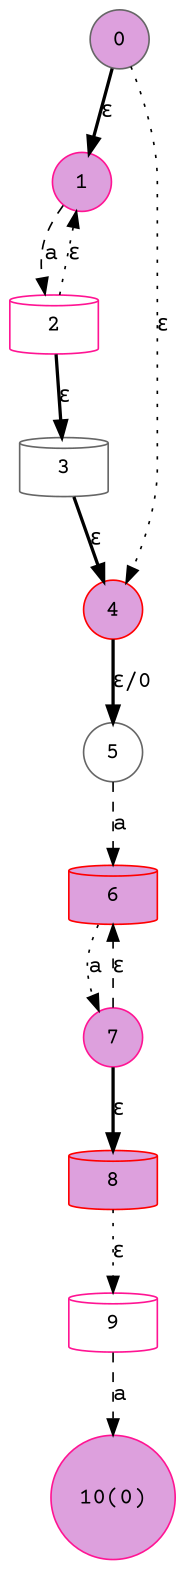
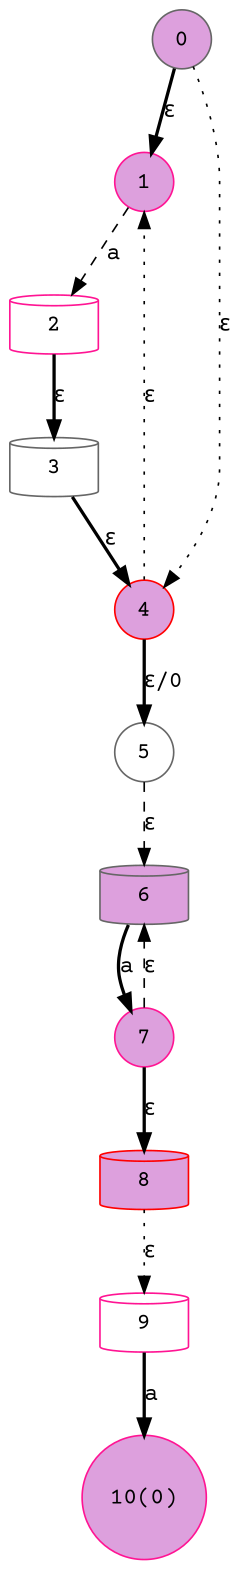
  digraph {
    fontname="Courier Prime"
    node [color=deeppink fillcolor=plum fontname="Courier Prime" shape=circle style=filled]
    edge [fontname="Courier Prime" style=bold]
    n1 [color=gray40 label=0]
    n2 [label=1]
    n3 [color=red label=4]
    n4 [fillcolor=white label=2 shape=cylinder]
    n5 [color=gray40 fillcolor=white label=5]
    n6 [color=gray40 fillcolor=white label=3 shape=cylinder]
-   n7 [color=red label=6 shape=cylinder]
+   n7 [color=gray40 label=6 shape=cylinder]
    n8 [label=7]
    n9 [color=red label=8 shape=cylinder]
    n10 [fillcolor=white label=9 shape=cylinder]
    n11 [label="10(0)"]
    n1 -> n2 [label="ε"]
    n1 -> n3 [label="ε" style=dotted]
    n2 -> n4 [label=a style=dashed]
    n3 -> n5 [label="ε/0"]
-   n4 -> n2 [label="ε" style=dotted]
+   n3 -> n2 [label="ε" style=dotted]
    n4 -> n6 [label="ε"]
-   n5 -> n7 [label=a style=dashed]
+   n5 -> n7 [label="ε" style=dashed]
    n6 -> n3 [label="ε"]
-   n7 -> n8 [label=a style=dotted]
+   n7 -> n8 [label=a]
    n8 -> n7 [label="ε" style=dashed]
    n8 -> n9 [label="ε"]
    n9 -> n10 [label="ε" style=dotted]
-   n10 -> n11 [label=a style=dashed]
+   n10 -> n11 [label=a]
  }
